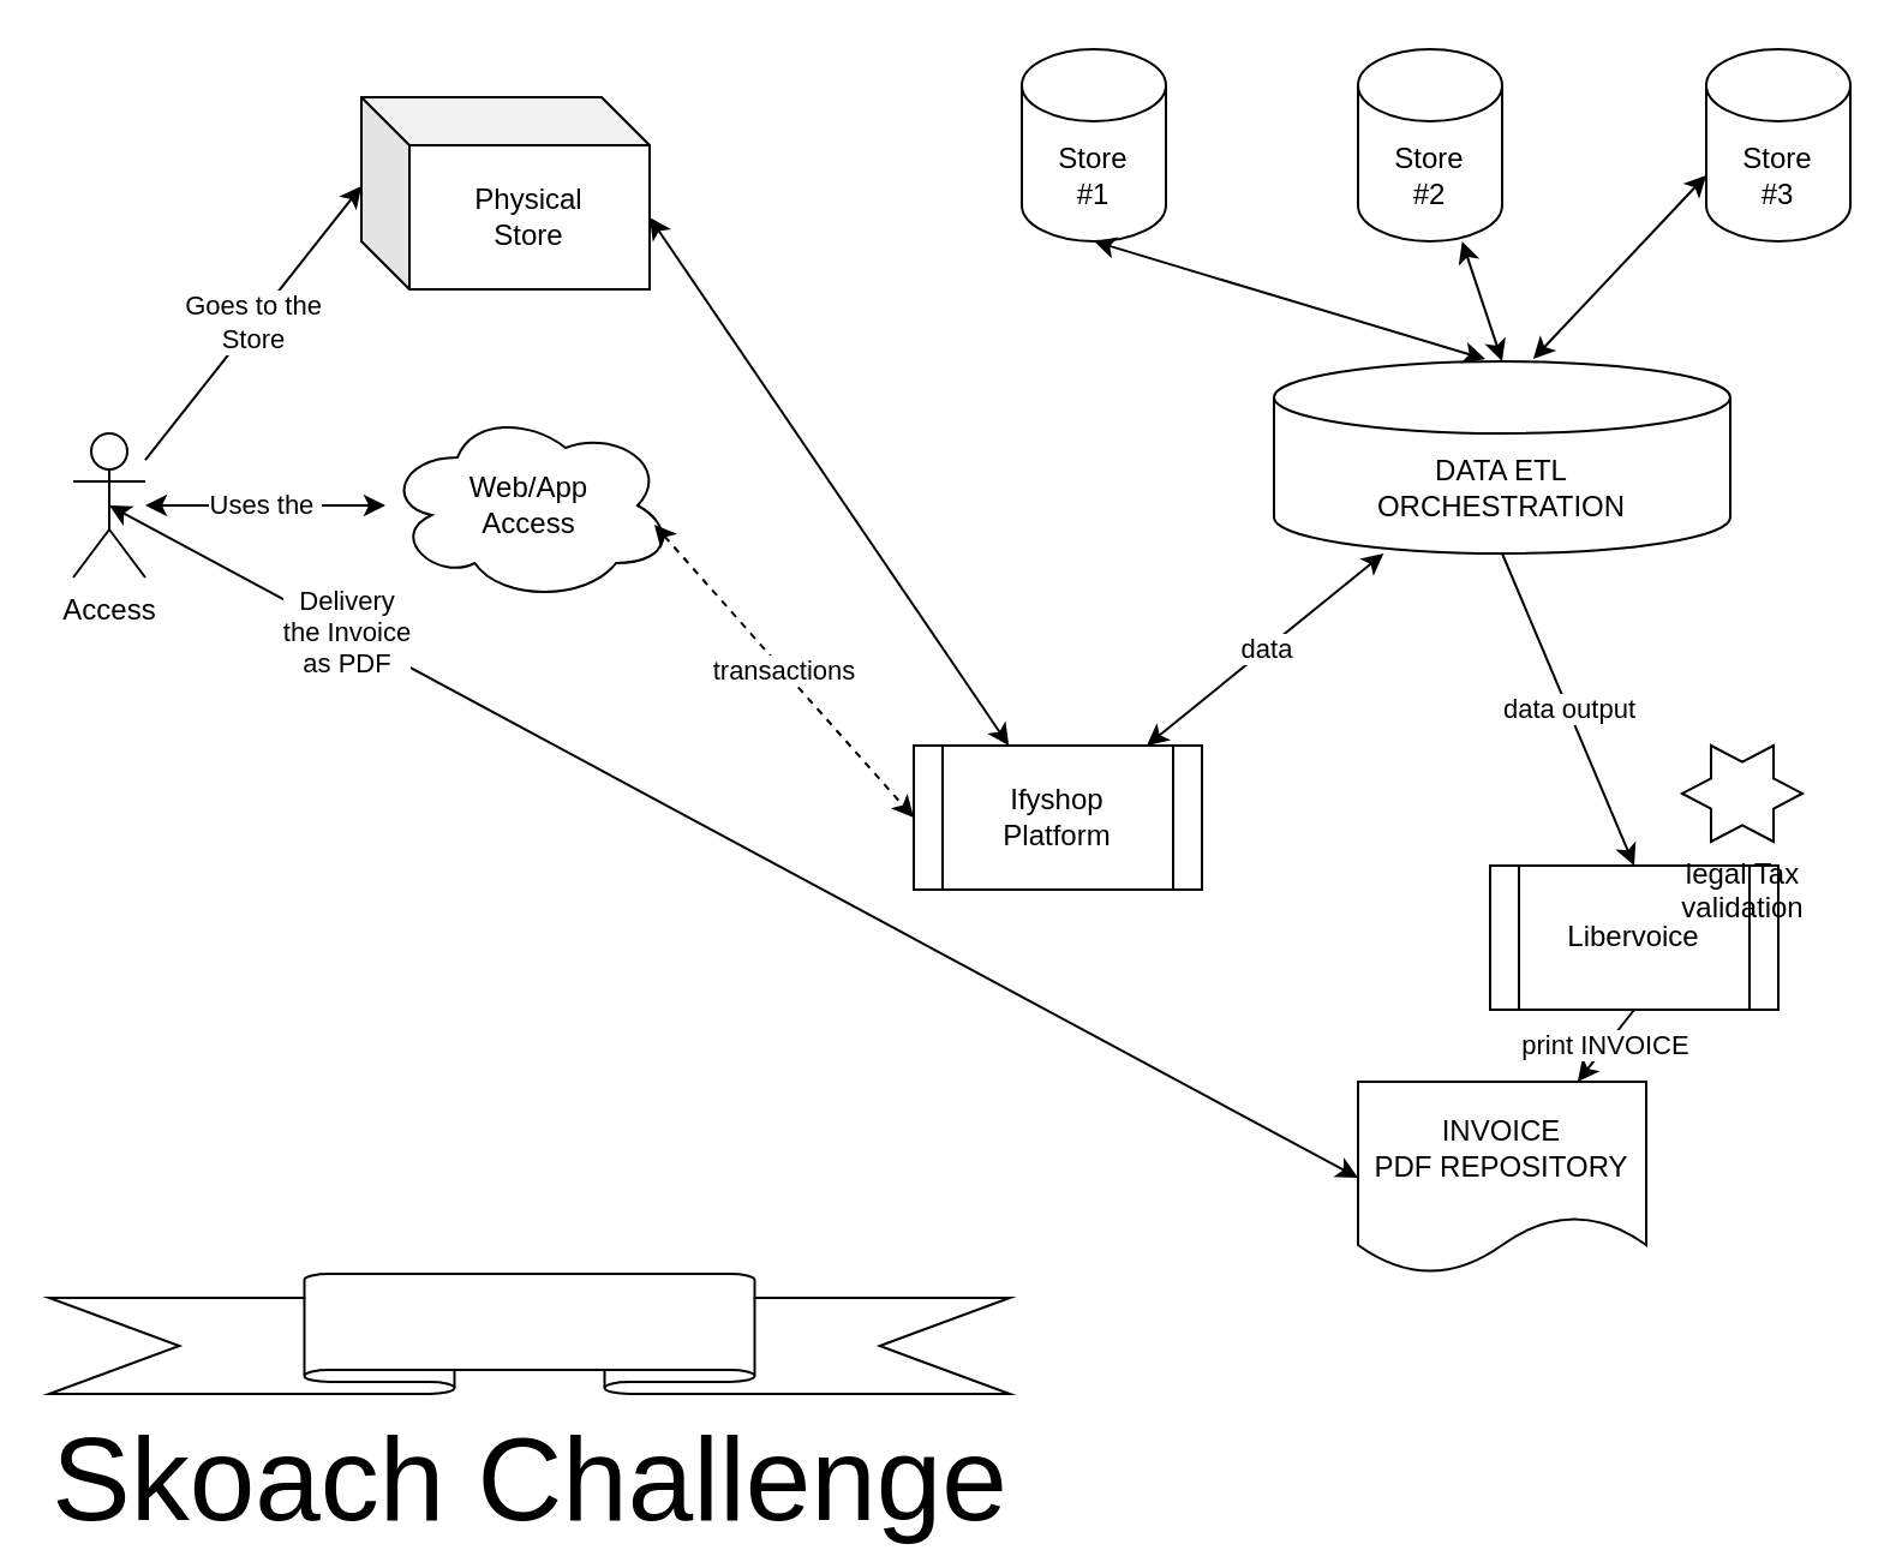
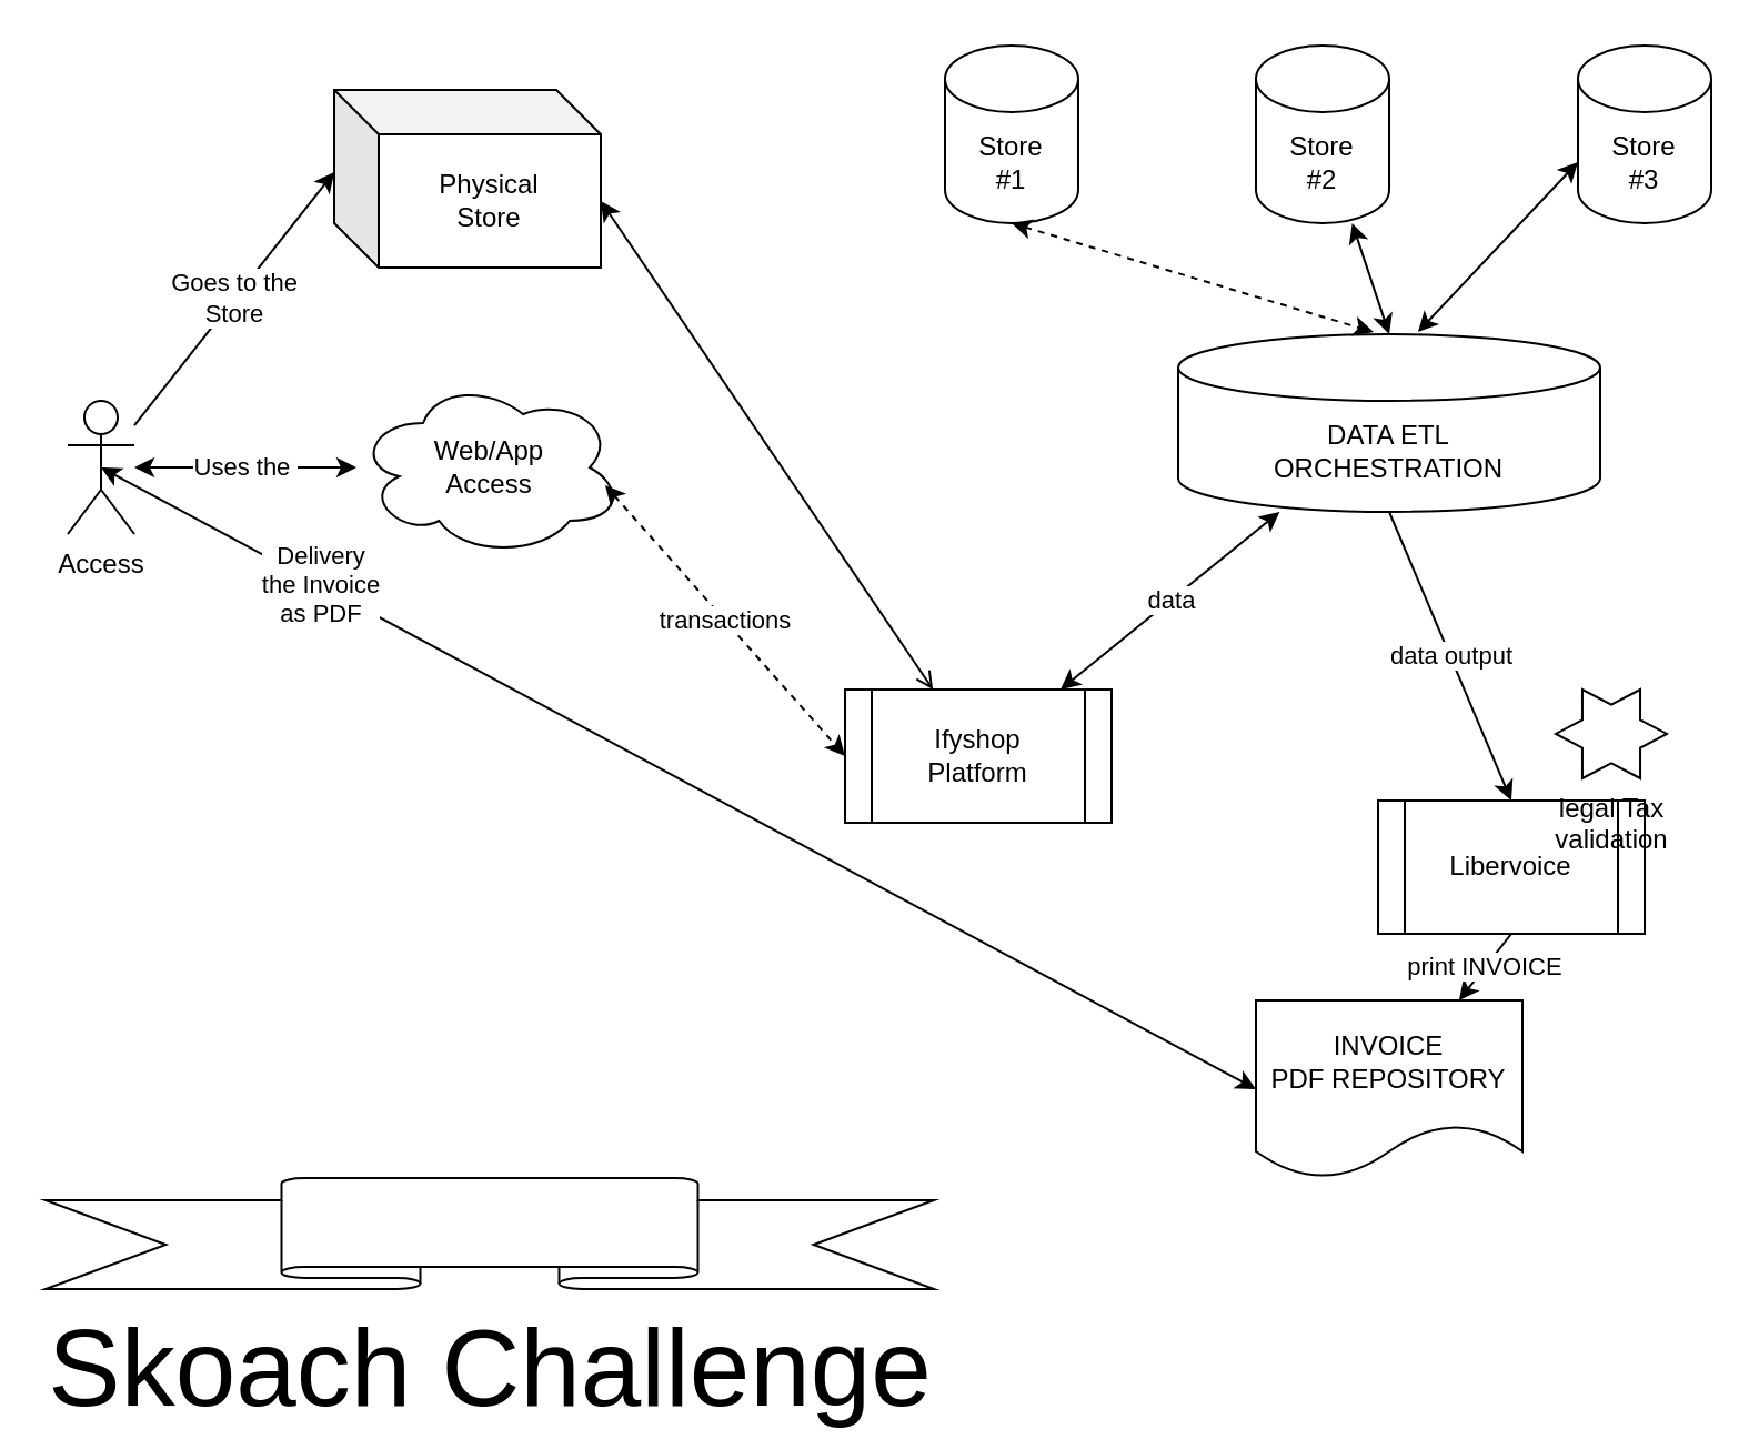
  <mxCell id="0" />
  <mxCell id="1" parent="0" />
  <mxCell id="2" value="Store&lt;br&gt;#1" style="shape=cylinder3;whiteSpace=wrap;html=1;boundedLbl=1;backgroundOutline=1;size=15;" vertex="1" parent="1"><mxGeometry x="425" y="20" width="60" height="80" as="geometry" /></mxCell>
  <mxCell id="3" value="Store&lt;br&gt;#2" style="shape=cylinder3;whiteSpace=wrap;html=1;boundedLbl=1;backgroundOutline=1;size=15;" vertex="1" parent="1"><mxGeometry x="565" y="20" width="60" height="80" as="geometry" /></mxCell>
  <mxCell id="4" value="Store&lt;br&gt;#3" style="shape=cylinder3;whiteSpace=wrap;html=1;boundedLbl=1;backgroundOutline=1;size=15;" vertex="1" parent="1"><mxGeometry x="710" y="20" width="60" height="80" as="geometry" /></mxCell>
  <mxCell id="5" value="Ifyshop&lt;br&gt;Platform" style="shape=process;whiteSpace=wrap;html=1;backgroundOutline=1;" vertex="1" parent="1"><mxGeometry x="380" y="310" width="120" height="60" as="geometry" /></mxCell>
  <mxCell id="6" value="Libervoice" style="shape=process;whiteSpace=wrap;html=1;backgroundOutline=1;" vertex="1" parent="1"><mxGeometry x="620" y="360" width="120" height="60" as="geometry" /></mxCell>
  <mxCell id="7" value="Web/App&lt;br&gt;Access" style="ellipse;shape=cloud;whiteSpace=wrap;html=1;" vertex="1" parent="1"><mxGeometry x="160" y="170" width="120" height="80" as="geometry" /></mxCell>
  <mxCell id="8" value="Access" style="shape=umlActor;verticalLabelPosition=bottom;verticalAlign=top;html=1;outlineConnect=0;" vertex="1" parent="1"><mxGeometry x="30" y="180" width="30" height="60" as="geometry" /></mxCell>
  <mxCell id="9" value="INVOICE&lt;br&gt;PDF REPOSITORY" style="shape=document;whiteSpace=wrap;html=1;boundedLbl=1;" vertex="1" parent="1"><mxGeometry x="565" y="450" width="120" height="80" as="geometry" /></mxCell>
  <mxCell id="10" value="transactions" style="endArrow=classic;startArrow=classic;html=1;exitX=0.933;exitY=0.6;exitDx=0;exitDy=0;exitPerimeter=0;entryX=0;entryY=0.5;entryDx=0;entryDy=0;dashed=1;" edge="1" parent="1" source="7" target="5"><mxGeometry width="50" height="50" relative="1" as="geometry"><mxPoint x="260" y="260" as="sourcePoint" /><mxPoint x="310" y="210" as="targetPoint" /></mxGeometry></mxCell>
  <mxCell id="11" value="Uses the&amp;nbsp;" style="endArrow=classic;startArrow=classic;html=1;" edge="1" parent="1" source="8" target="7"><mxGeometry width="50" height="50" relative="1" as="geometry"><mxPoint x="380" y="280" as="sourcePoint" /><mxPoint x="430" y="230" as="targetPoint" /></mxGeometry></mxCell>
  <mxCell id="12" value="DATA ETL&lt;br&gt;ORCHESTRATION&lt;br&gt;" style="shape=cylinder3;whiteSpace=wrap;html=1;boundedLbl=1;backgroundOutline=1;size=15;" vertex="1" parent="1"><mxGeometry x="530" y="150" width="190" height="80" as="geometry" /></mxCell>
  <mxCell id="13" value="" style="endArrow=classic;startArrow=classic;html=1;entryX=0.5;entryY=0;entryDx=0;entryDy=0;entryPerimeter=0;" edge="1" parent="1" source="3" target="12"><mxGeometry width="50" height="50" relative="1" as="geometry"><mxPoint x="400" y="340" as="sourcePoint" /><mxPoint x="450" y="290" as="targetPoint" /></mxGeometry></mxCell>
- <mxCell id="14" value="" style="endArrow=classic;startArrow=classic;html=1;entryX=0.463;entryY=-0.012;entryDx=0;entryDy=0;entryPerimeter=0;exitX=0.5;exitY=1;exitDx=0;exitDy=0;exitPerimeter=0;" edge="1" parent="1" source="2" target="12"><mxGeometry width="50" height="50" relative="1" as="geometry"><mxPoint x="410" y="210" as="sourcePoint" /><mxPoint x="460" y="160" as="targetPoint" /></mxGeometry></mxCell>
+ <mxCell id="14" value="" style="endArrow=classic;startArrow=classic;html=1;entryX=0.463;entryY=-0.012;entryDx=0;entryDy=0;entryPerimeter=0;exitX=0.5;exitY=1;exitDx=0;exitDy=0;exitPerimeter=0;dashed=1;" edge="1" parent="1" source="2" target="12"><mxGeometry width="50" height="50" relative="1" as="geometry"><mxPoint x="410" y="210" as="sourcePoint" /><mxPoint x="460" y="160" as="targetPoint" /></mxGeometry></mxCell>
  <mxCell id="15" value="" style="endArrow=classic;startArrow=classic;html=1;entryX=0;entryY=0;entryDx=0;entryDy=52.5;entryPerimeter=0;exitX=0.568;exitY=-0.012;exitDx=0;exitDy=0;exitPerimeter=0;" edge="1" parent="1" source="12" target="4"><mxGeometry width="50" height="50" relative="1" as="geometry"><mxPoint x="400" y="340" as="sourcePoint" /><mxPoint x="740" y="100" as="targetPoint" /></mxGeometry></mxCell>
  <mxCell id="16" value="data output" style="endArrow=classic;html=1;entryX=0.5;entryY=0;entryDx=0;entryDy=0;exitX=0.5;exitY=1;exitDx=0;exitDy=0;exitPerimeter=0;" edge="1" parent="1" source="12" target="6"><mxGeometry width="50" height="50" relative="1" as="geometry"><mxPoint x="400" y="330" as="sourcePoint" /><mxPoint x="450" y="280" as="targetPoint" /></mxGeometry></mxCell>
  <mxCell id="17" value="print INVOICE" style="endArrow=classic;html=1;exitX=0.5;exitY=1;exitDx=0;exitDy=0;" edge="1" parent="1" source="6" target="9"><mxGeometry width="50" height="50" relative="1" as="geometry"><mxPoint x="400" y="330" as="sourcePoint" /><mxPoint x="530" y="380" as="targetPoint" /></mxGeometry></mxCell>
  <mxCell id="18" value="" style="endArrow=classic;startArrow=classic;html=1;exitX=0;exitY=0.5;exitDx=0;exitDy=0;entryX=0.5;entryY=0.5;entryDx=0;entryDy=0;entryPerimeter=0;" edge="1" parent="1" source="9" target="8"><mxGeometry width="50" height="50" relative="1" as="geometry"><mxPoint x="380" y="260" as="sourcePoint" /><mxPoint x="70" y="240" as="targetPoint" /></mxGeometry></mxCell>
  <mxCell id="19" value="Text" style="edgeLabel;html=1;align=center;verticalAlign=middle;resizable=0;points=[];" vertex="1" connectable="0" parent="18"><mxGeometry x="0.622" y="-1" relative="1" as="geometry"><mxPoint as="offset" /></mxGeometry></mxCell>
  <mxCell id="20" value="Delivery&lt;br&gt;the Invoice&lt;br&gt;as PDF" style="edgeLabel;html=1;align=center;verticalAlign=middle;resizable=0;points=[];" vertex="1" connectable="0" parent="18"><mxGeometry x="0.622" y="-1" relative="1" as="geometry"><mxPoint as="offset" /></mxGeometry></mxCell>
  <mxCell id="21" value="data" style="endArrow=classic;startArrow=classic;html=1;" edge="1" parent="1" source="5" target="12"><mxGeometry width="50" height="50" relative="1" as="geometry"><mxPoint x="360" y="260" as="sourcePoint" /><mxPoint x="396" y="230" as="targetPoint" /></mxGeometry></mxCell>
  <mxCell id="22" value="Physical&lt;br&gt;Store" style="shape=cube;whiteSpace=wrap;html=1;boundedLbl=1;backgroundOutline=1;darkOpacity=0.05;darkOpacity2=0.1;" vertex="1" parent="1"><mxGeometry x="150" y="40" width="120" height="80" as="geometry" /></mxCell>
- <mxCell id="23" value="" style="endArrow=classic;startArrow=classic;html=1;exitX=0;exitY=0;exitDx=120;exitDy=50;exitPerimeter=0;" edge="1" parent="1" source="22" target="5"><mxGeometry width="50" height="50" relative="1" as="geometry"><mxPoint x="400" y="350" as="sourcePoint" /><mxPoint x="450" y="300" as="targetPoint" /></mxGeometry></mxCell>
+ <mxCell id="23" value="" style="endArrow=open;startArrow=classic;html=1;exitX=0;exitY=0;exitDx=120;exitDy=50;exitPerimeter=0;" edge="1" parent="1" source="22" target="5"><mxGeometry width="50" height="50" relative="1" as="geometry"><mxPoint x="400" y="350" as="sourcePoint" /><mxPoint x="450" y="300" as="targetPoint" /></mxGeometry></mxCell>
  <mxCell id="24" value="Goes to the&lt;br&gt;Store" style="endArrow=classic;html=1;entryX=0;entryY=0.463;entryDx=0;entryDy=0;entryPerimeter=0;" edge="1" parent="1" source="8" target="22"><mxGeometry width="50" height="50" relative="1" as="geometry"><mxPoint x="380" y="280" as="sourcePoint" /><mxPoint x="430" y="230" as="targetPoint" /></mxGeometry></mxCell>
  <mxCell id="25" value="&lt;font style=&quot;font-size: 49px&quot;&gt;Skoach Challenge&lt;/font&gt;" style="verticalLabelPosition=bottom;verticalAlign=top;html=1;shape=mxgraph.basic.banner" vertex="1" parent="1"><mxGeometry x="20" y="530" width="400" height="50" as="geometry" /></mxCell>
  <mxCell id="26" value="legal Tax&lt;br&gt;validation" style="verticalLabelPosition=bottom;verticalAlign=top;html=1;shape=mxgraph.basic.6_point_star" vertex="1" parent="1"><mxGeometry x="700" y="310" width="50" height="40" as="geometry" /></mxCell>
